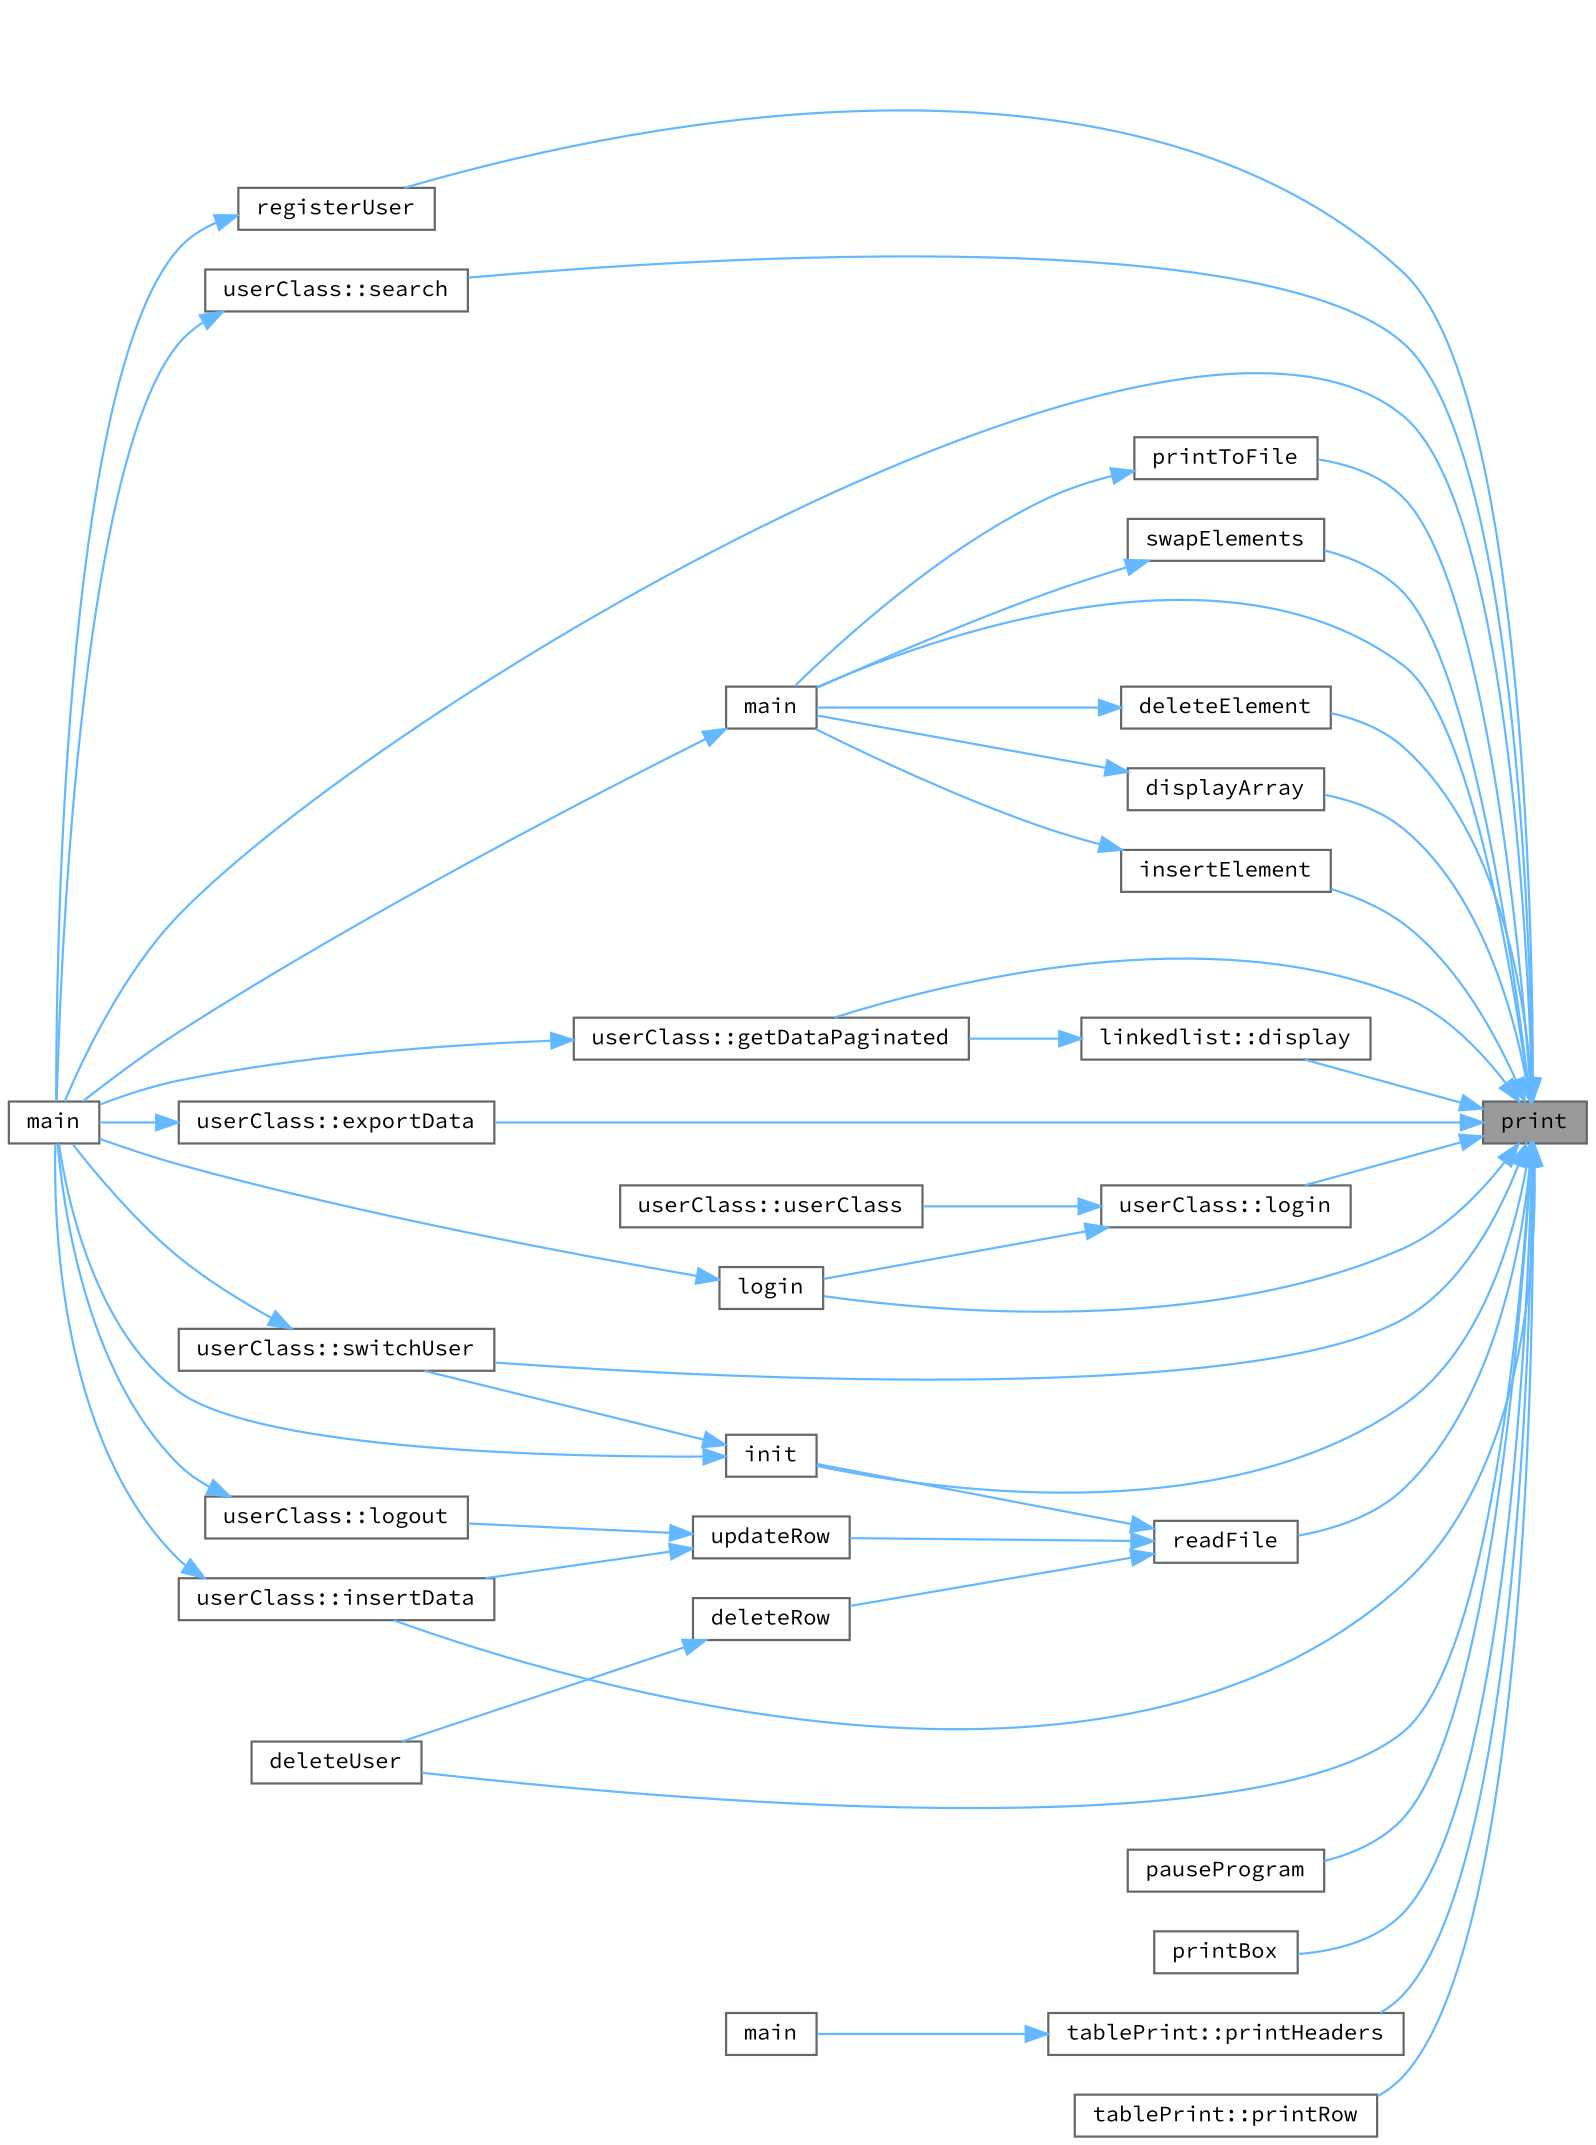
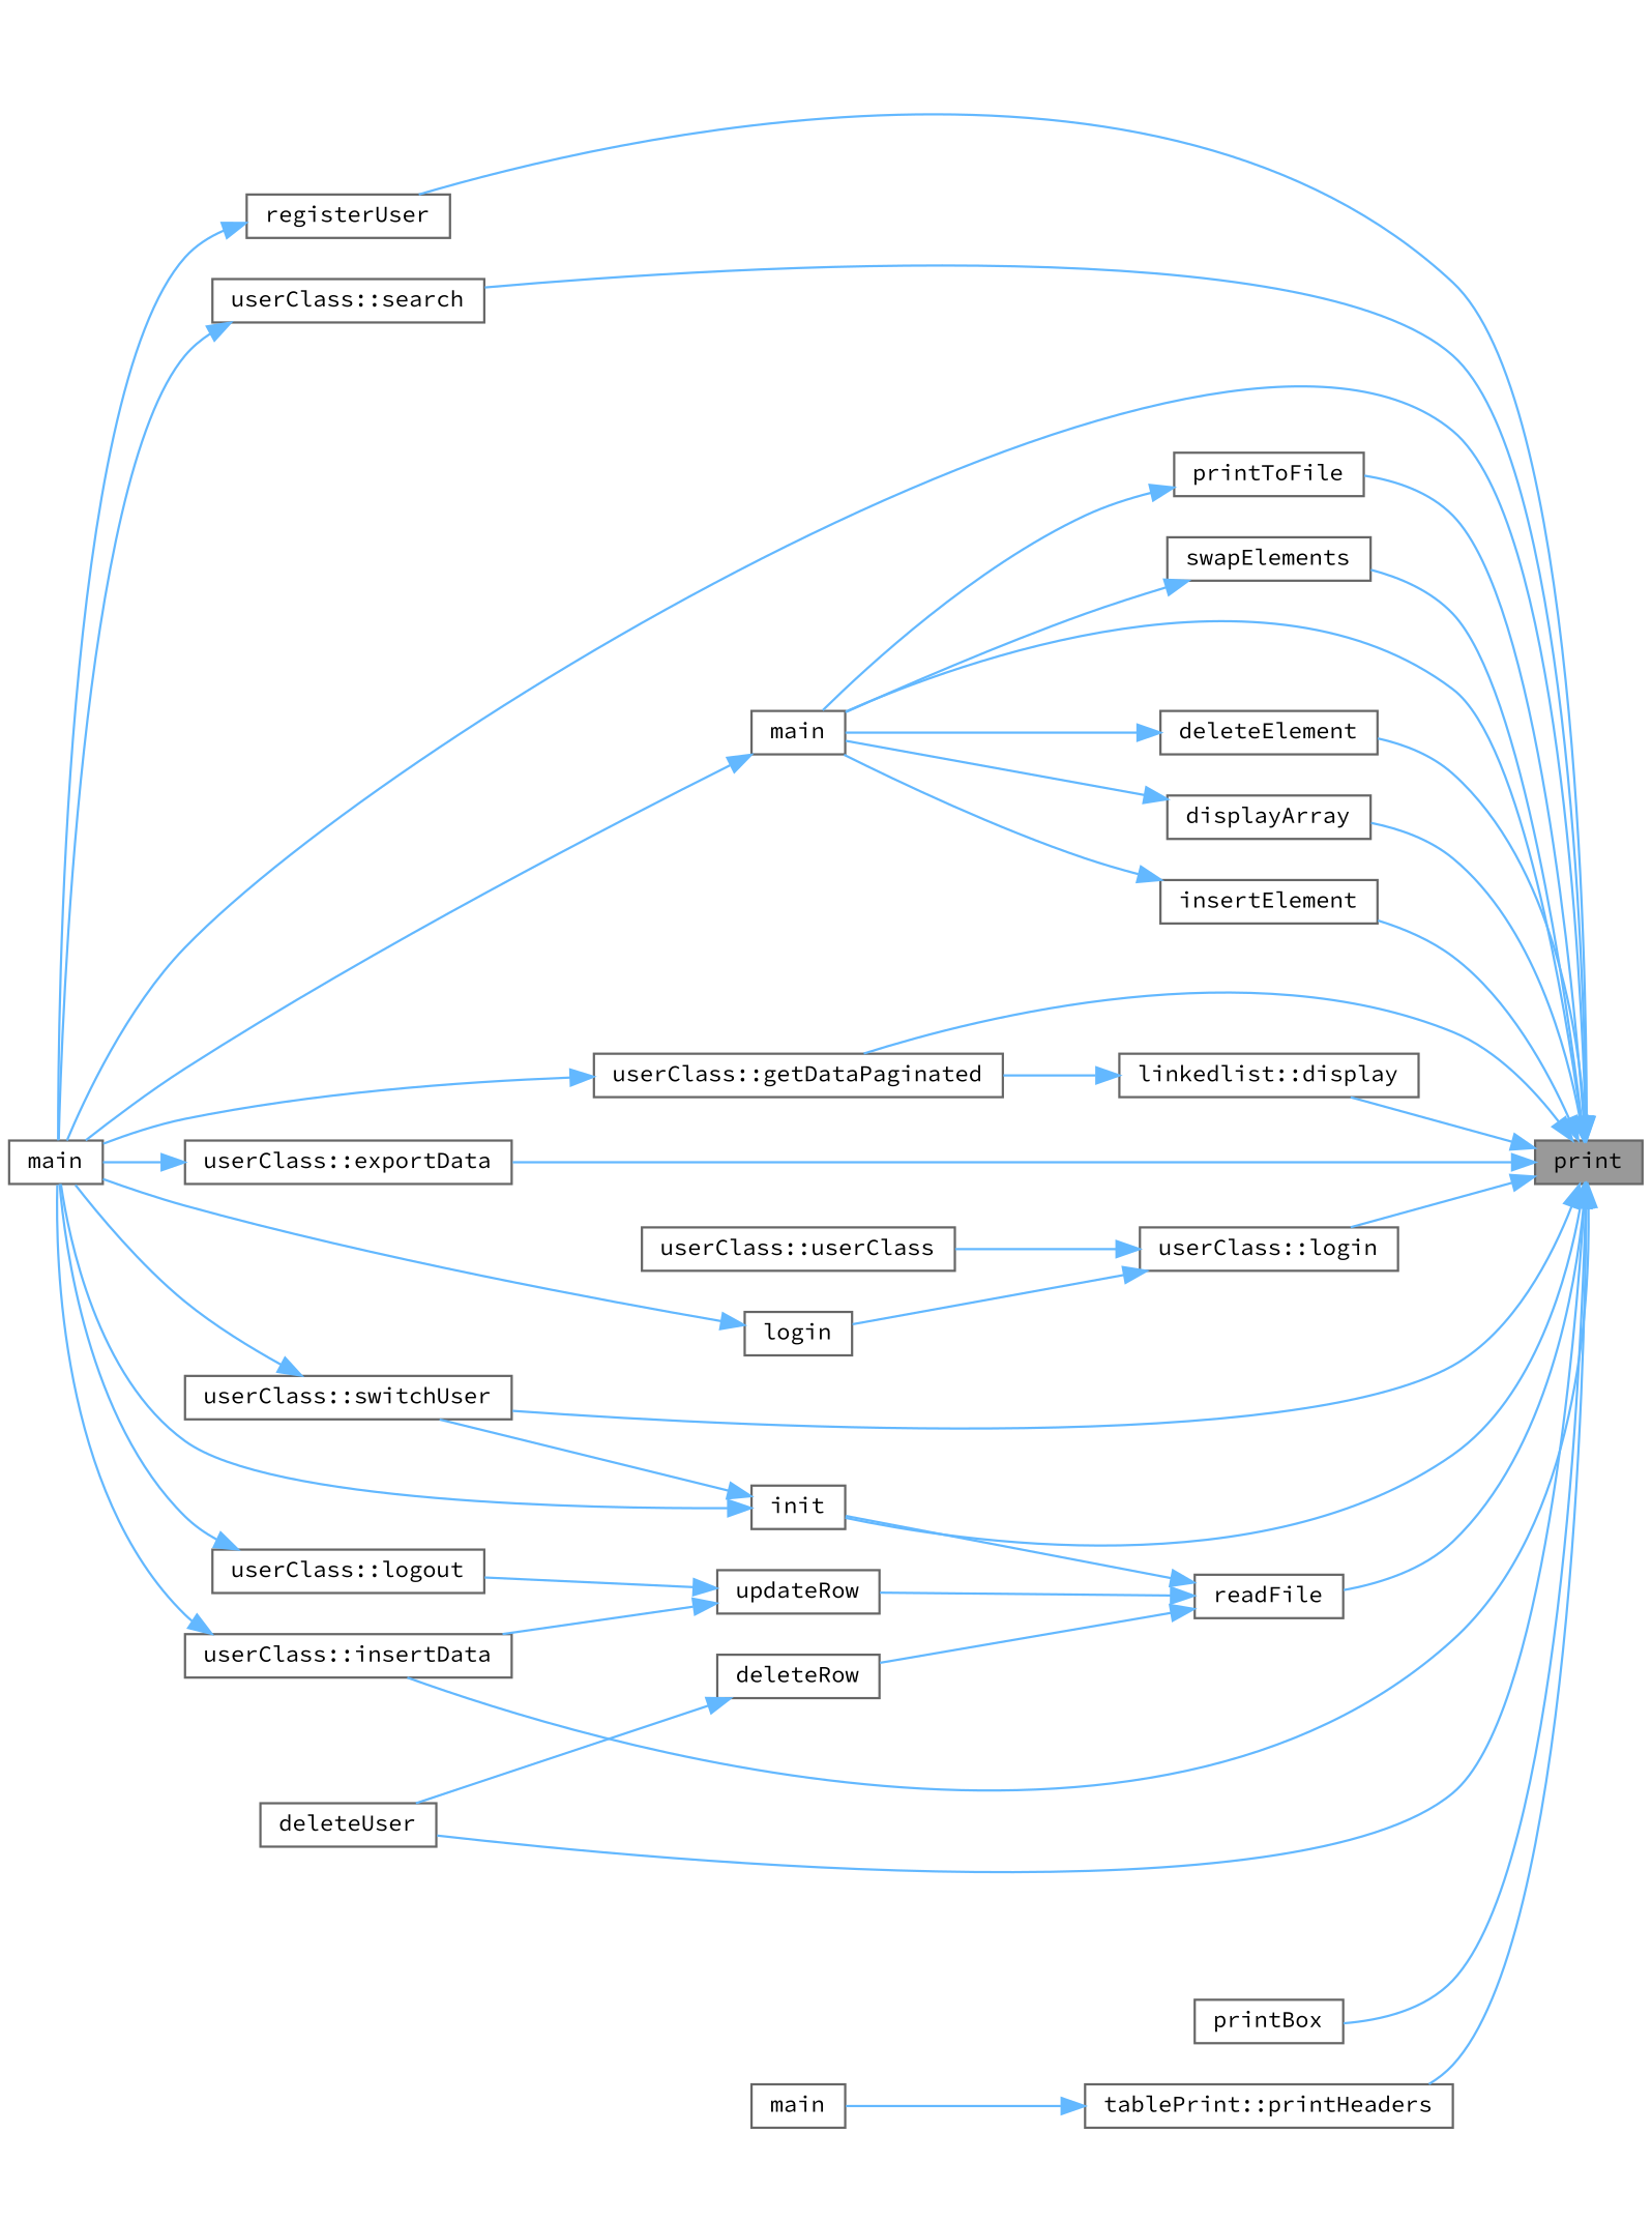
  digraph {
    fontname="Source Code Pro"
    rankdir=RL
    node [color=grey40 fillcolor=white fontname="Source Code Pro" fontsize=10 shape=box style=filled]
    edge [color=steelblue1 dir=back fontname="Source Code Pro" fontsize=10 labelfontname=Helvetica labelfontsize=10 style=solid]
    n1 [color=gray40 fillcolor=grey60 fontcolor=black height=0.2 label=print width=0.4]
    n2 [height=0.2 label=deleteElement width=0.4]
    n3 [height=0.2 label=main width=0.4]
    n4 [height=0.2 label=main width=0.4]
    n5 [height=0.2 label=deleteUser width=0.4]
    n6 [height=0.2 label="linkedlist::display" width=0.4]
    n7 [height=0.2 label="userClass::getDataPaginated" width=0.4]
    n8 [height=0.2 label=displayArray width=0.4]
    n9 [height=0.2 label="userClass::exportData" width=0.4]
    n10 [height=0.2 label=init width=0.4]
    n11 [height=0.2 label="userClass::login" width=0.4]
    n12 [height=0.2 label=login width=0.4]
    n13 [height=0.2 label=registerUser width=0.4]
    n14 [height=0.2 label="userClass::switchUser" width=0.4]
    n15 [height=0.2 label="userClass::insertData" width=0.4]
    n16 [height=0.2 label=insertElement width=0.4]
-   n17 [height=0.2 label=pauseProgram width=0.4]
    n18 [height=0.2 label=printBox width=0.4]
    n19 [height=0.2 label="tablePrint::printHeaders" width=0.4]
-   n20 [height=0.2 label="tablePrint::printRow" width=0.4]
    n21 [height=0.2 label=printToFile width=0.4]
    n22 [height=0.2 label=readFile width=0.4]
    n23 [height=0.2 label="userClass::search" width=0.4]
    n24 [height=0.2 label=swapElements width=0.4]
    n25 [height=0.2 label="userClass::userClass" width=0.4]
    n26 [height=0.2 label=main width=0.4]
    n27 [height=0.2 label=deleteRow width=0.4]
    n28 [height=0.2 label=updateRow width=0.4]
    n29 [height=0.2 label="userClass::logout" width=0.4]
    n1 -> n2
    n1 -> n3
    n1 -> n4
    n1 -> n5
    n1 -> n6
    n1 -> n7
    n1 -> n8
    n1 -> n9
    n1 -> n10
    n1 -> n11
-   n1 -> n12
    n1 -> n13
    n1 -> n14
    n1 -> n15
    n1 -> n16
-   n1 -> n17
    n1 -> n18
    n1 -> n19
-   n1 -> n20
    n1 -> n21
    n1 -> n22
    n1 -> n23
    n1 -> n24
    n2 -> n3
    n3 -> n4
    n6 -> n7
    n7 -> n4
    n8 -> n3
    n9 -> n4
    n10 -> n4
    n10 -> n14
    n11 -> n12
    n11 -> n25
    n12 -> n4
    n13 -> n4
    n14 -> n4
    n15 -> n4
    n16 -> n3
    n19 -> n26
    n21 -> n3
    n22 -> n10
    n22 -> n27
    n22 -> n28
    n23 -> n4
    n24 -> n3
    n27 -> n5
    n28 -> n15
    n28 -> n29
    n29 -> n4
  }
